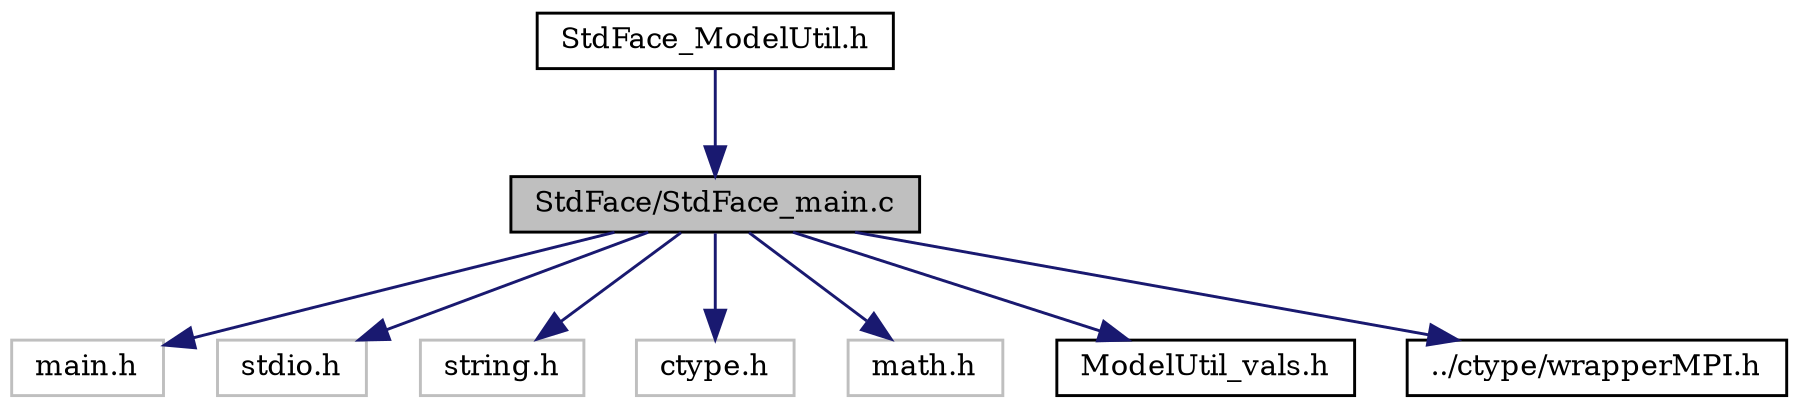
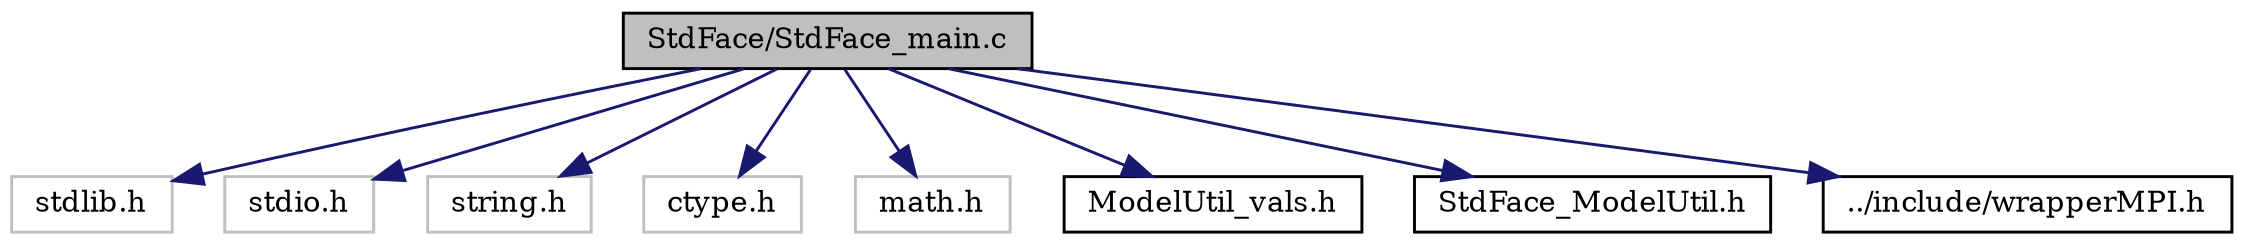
  digraph {
    fontname="DejaVu Serif"
    node [color=grey75 fillcolor=white fontname="DejaVu Serif" fontsize=10 shape=record style=filled]
    edge [color=midnightblue fontname="DejaVu Serif" fontsize=10 labelfontname=Helvetica labelfontsize=10 style=solid]
    n1 [color=black fillcolor=grey75 fontcolor=black height=0.2 label="StdFace/StdFace_main.c" width=0.4]
-   n2 [height=0.2 label="main.h" width=0.4]
+   n2 [height=0.2 label="stdlib.h" width=0.4]
    n3 [height=0.2 label="stdio.h" width=0.4]
    n4 [height=0.2 label="string.h" width=0.4]
    n5 [height=0.2 label="ctype.h" width=0.4]
    n6 [height=0.2 label="math.h" width=0.4]
    n7 [color=black height=0.2 label="ModelUtil_vals.h" width=0.4]
    n8 [color=black height=0.2 label="StdFace_ModelUtil.h" width=0.4]
-   n9 [color=black height=0.2 label="../ctype/wrapperMPI.h" width=0.4]
+   n9 [color=black height=0.2 label="../include/wrapperMPI.h" width=0.4]
    n1 -> n2
    n1 -> n3
    n1 -> n4
    n1 -> n5
    n1 -> n6
    n1 -> n7
-   n8 -> n1
+   n1 -> n8
    n1 -> n9
  }
